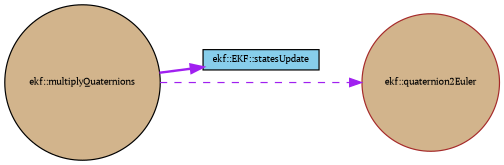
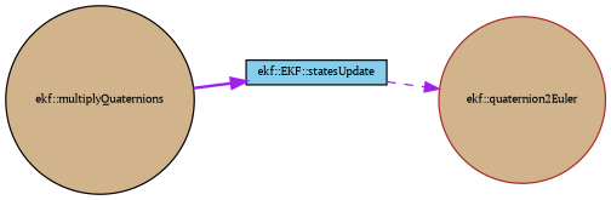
  digraph {
    fontname="PT Serif"
    rankdir=LR
    node [color=black fillcolor=tan fontname="PT Serif" fontsize=8 shape=circle style=filled]
    edge [color=purple fontname="PT Serif" fontsize=8 labelfontname=DejaVuSansMono labelfontsize=8]
    n1 [fillcolor=skyblue fontcolor=black height=0.2 label="ekf::EKF::statesUpdate" shape=box width=0.4]
    n2 [color=brown height=0.2 label="ekf::quaternion2Euler" width=0.4]
    n3 [height=0.2 label="ekf::multiplyQuaternions" width=0.4]
-   n3 -> n2 [style=dashed]
+   n1 -> n2 [style=dashed]
    n3 -> n1 [style=bold]
  }
